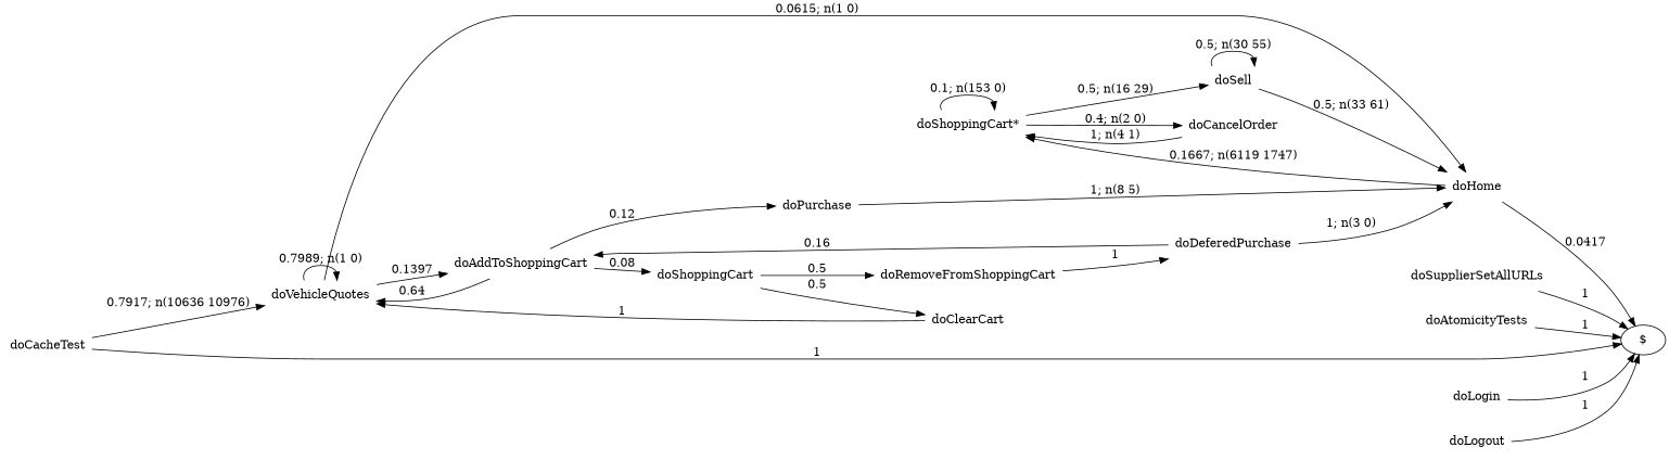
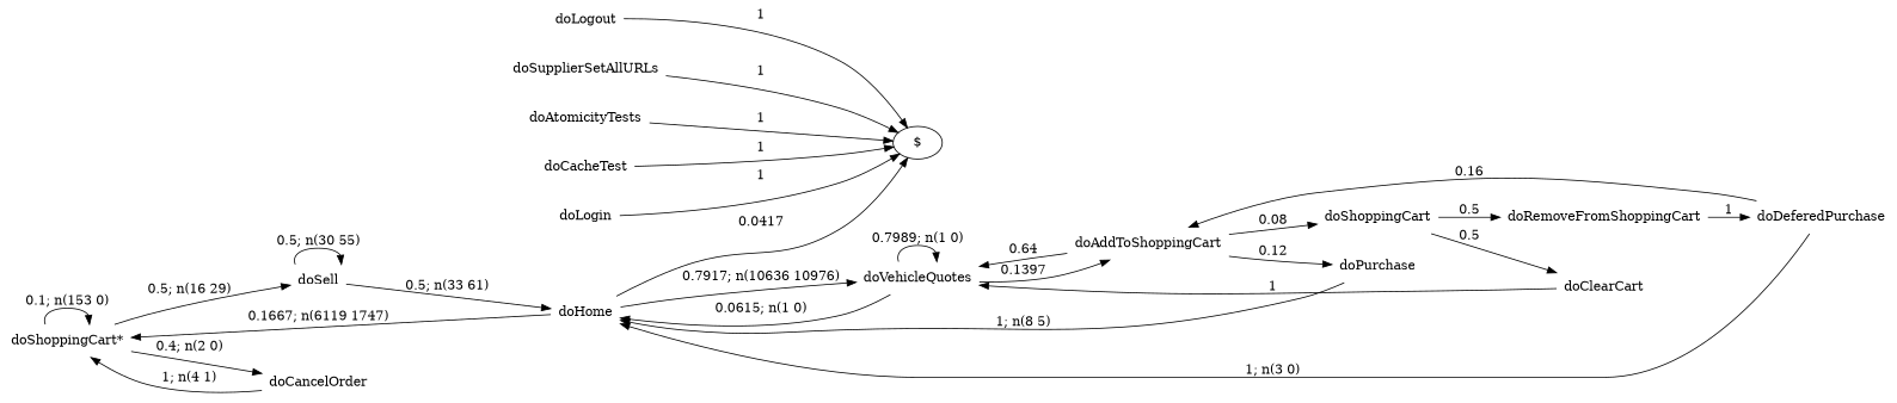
  digraph {
    rankdir=LR
    node [shape=none]
    edge [style=solid]
    n1 [label="doShoppingCart*"]
    n2 [label=doSell]
    n3 [label=doCancelOrder]
    n4 [label=doHome]
    n5 [label=doSupplierSetAllURLs]
    "$" [shape=""]
    n7 [label=doAtomicityTests]
    n8 [label=doCacheTest]
    n9 [label=doLogin]
    n10 [label=doVehicleQuotes]
    n11 [label=doAddToShoppingCart]
    n12 [label=doShoppingCart]
    n13 [label=doPurchase]
    n14 [label=doDeferedPurchase]
    n15 [label=doClearCart]
    n16 [label=doRemoveFromShoppingCart]
    n17 [label=doLogout]
    n1 -> n1 [label="0.1; n(153 0)"]
    n1 -> n2 [label="0.5; n(16 29)"]
    n1 -> n3 [label="0.4; n(2 0)"]
    n2 -> n2 [label="0.5; n(30 55)"]
    n2 -> n4 [label="0.5; n(33 61)"]
    n3 -> n1 [label="1; n(4 1)"]
    n4 -> n1 [label="0.1667; n(6119 1747)"]
    n4 -> "$" [label=0.0417]
-   n8 -> n10 [label="0.7917; n(10636 10976)"]
+   n4 -> n10 [label="0.7917; n(10636 10976)"]
    n5 -> "$" [label=1]
    n7 -> "$" [label=1]
    n8 -> "$" [label=1]
    n9 -> "$" [label=1]
    n10 -> n4 [label="0.0615; n(1 0)"]
    n10 -> n10 [label="0.7989; n(1 0)"]
    n10 -> n11 [label=0.1397]
    n11 -> n10 [label=0.64]
    n11 -> n12 [label=0.08]
    n11 -> n13 [label=0.12]
    n12 -> n15 [label=0.5]
    n12 -> n16 [label=0.5]
    n13 -> n4 [label="1; n(8 5)"]
    n14 -> n4 [label="1; n(3 0)"]
    n14 -> n11 [label=0.16]
    n15 -> n10 [label=1]
    n16 -> n14 [label=1]
    n17 -> "$" [label=1]
  }
